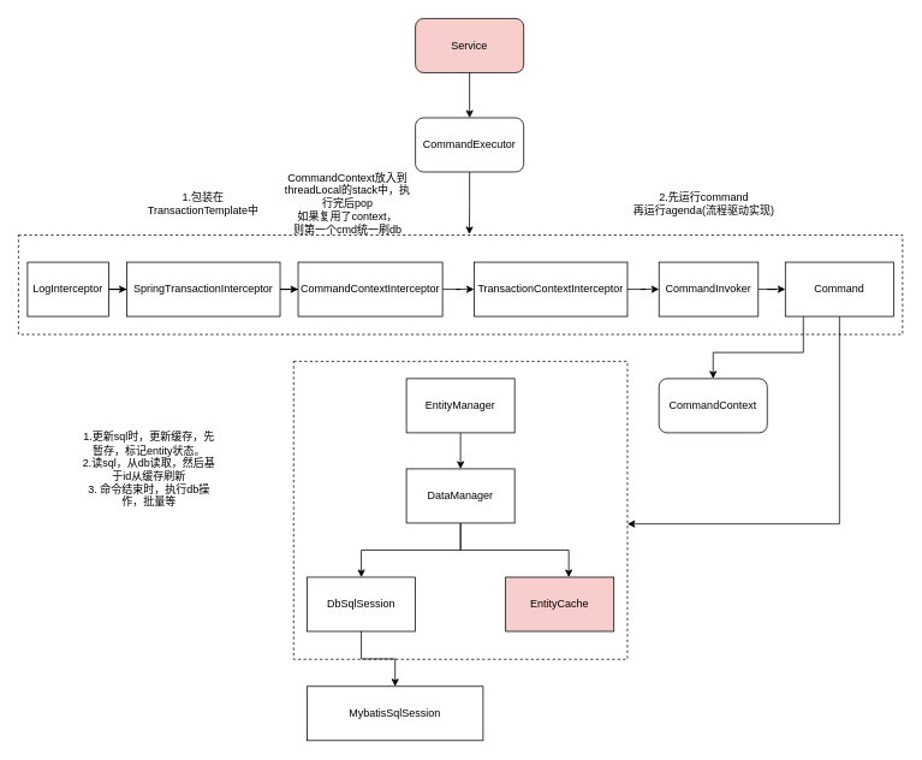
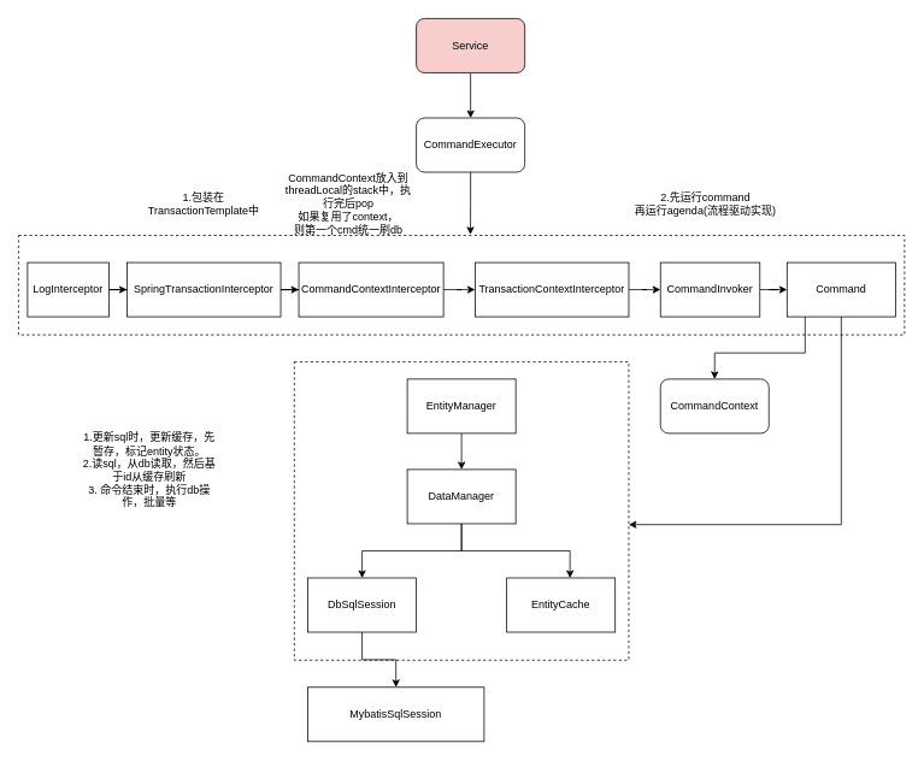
  <mxCell id="0" />
  <mxCell id="1" parent="0" />
  <mxCell id="2" value="" style="rounded=0;whiteSpace=wrap;html=1;dashed=1;" parent="1" vertex="1"><mxGeometry x="20" y="260" width="980" height="110" as="geometry" /></mxCell>
  <mxCell id="3" value="" style="rounded=0;whiteSpace=wrap;html=1;dashed=1;" parent="1" vertex="1"><mxGeometry x="325" y="400" width="370" height="330" as="geometry" /></mxCell>
  <mxCell id="4" value="" style="edgeStyle=orthogonalEdgeStyle;rounded=0;orthogonalLoop=1;jettySize=auto;html=1;" parent="1" source="5" target="8" edge="1"><mxGeometry relative="1" as="geometry" /></mxCell>
  <mxCell id="5" value="EntityManager" style="rounded=0;whiteSpace=wrap;html=1;" parent="1" vertex="1"><mxGeometry x="450" y="419" width="120" height="60" as="geometry" /></mxCell>
  <mxCell id="6" value="" style="edgeStyle=orthogonalEdgeStyle;rounded=0;orthogonalLoop=1;jettySize=auto;html=1;" parent="1" source="8" target="10" edge="1"><mxGeometry relative="1" as="geometry" /></mxCell>
  <mxCell id="7" style="edgeStyle=orthogonalEdgeStyle;rounded=0;orthogonalLoop=1;jettySize=auto;html=1;entryX=0.583;entryY=0;entryDx=0;entryDy=0;entryPerimeter=0;" parent="1" source="8" target="11" edge="1"><mxGeometry relative="1" as="geometry" /></mxCell>
  <mxCell id="8" value="DataManager" style="rounded=0;whiteSpace=wrap;html=1;" parent="1" vertex="1"><mxGeometry x="450" y="519" width="120" height="60" as="geometry" /></mxCell>
  <mxCell id="9" style="edgeStyle=orthogonalEdgeStyle;rounded=0;orthogonalLoop=1;jettySize=auto;html=1;entryX=0.5;entryY=0;entryDx=0;entryDy=0;" parent="1" source="10" target="29" edge="1"><mxGeometry relative="1" as="geometry" /></mxCell>
  <mxCell id="10" value="DbSqlSession" style="rounded=0;whiteSpace=wrap;html=1;" parent="1" vertex="1"><mxGeometry x="340" y="639" width="120" height="60" as="geometry" /></mxCell>
- <mxCell id="11" value="EntityCache" style="rounded=0;whiteSpace=wrap;html=1;fillColor=#f8cecc;" parent="1" vertex="1"><mxGeometry x="560" y="639" width="120" height="60" as="geometry" /></mxCell>
+ <mxCell id="11" value="EntityCache" style="rounded=0;whiteSpace=wrap;html=1;" parent="1" vertex="1"><mxGeometry x="560" y="639" width="120" height="60" as="geometry" /></mxCell>
  <mxCell id="12" style="edgeStyle=orthogonalEdgeStyle;rounded=0;orthogonalLoop=1;jettySize=auto;html=1;entryX=0.5;entryY=0;entryDx=0;entryDy=0;" parent="1" source="13" target="20" edge="1"><mxGeometry relative="1" as="geometry" /></mxCell>
  <mxCell id="13" value="Service" style="rounded=1;whiteSpace=wrap;html=1;fillColor=#f8cecc;" parent="1" vertex="1"><mxGeometry x="460" y="20" width="120" height="60" as="geometry" /></mxCell>
  <mxCell id="14" style="edgeStyle=orthogonalEdgeStyle;rounded=0;orthogonalLoop=1;jettySize=auto;html=1;" parent="1" source="16" target="3" edge="1"><mxGeometry relative="1" as="geometry"><Array as="points"><mxPoint x="930" y="580" /></Array></mxGeometry></mxCell>
  <mxCell id="15" style="edgeStyle=orthogonalEdgeStyle;rounded=0;orthogonalLoop=1;jettySize=auto;html=1;" parent="1" source="16" target="28" edge="1"><mxGeometry relative="1" as="geometry"><Array as="points"><mxPoint x="890" y="390" /><mxPoint x="790" y="390" /></Array></mxGeometry></mxCell>
  <mxCell id="16" value="Command" style="rounded=0;whiteSpace=wrap;html=1;" parent="1" vertex="1"><mxGeometry x="870" y="290" width="120" height="60" as="geometry" /></mxCell>
  <mxCell id="17" style="edgeStyle=orthogonalEdgeStyle;rounded=0;orthogonalLoop=1;jettySize=auto;html=1;entryX=0;entryY=0.5;entryDx=0;entryDy=0;" parent="1" source="18" target="22" edge="1"><mxGeometry relative="1" as="geometry" /></mxCell>
  <mxCell id="18" value="LogInterceptor" style="rounded=0;whiteSpace=wrap;html=1;" parent="1" vertex="1"><mxGeometry x="30" y="290" width="90" height="60" as="geometry" /></mxCell>
  <mxCell id="19" style="edgeStyle=orthogonalEdgeStyle;rounded=0;orthogonalLoop=1;jettySize=auto;html=1;entryX=0.51;entryY=-0.009;entryDx=0;entryDy=0;entryPerimeter=0;" parent="1" source="20" target="2" edge="1"><mxGeometry relative="1" as="geometry" /></mxCell>
  <mxCell id="20" value="CommandExecutor" style="rounded=1;whiteSpace=wrap;html=1;" parent="1" vertex="1"><mxGeometry x="460" y="130" width="120" height="60" as="geometry" /></mxCell>
  <mxCell id="21" style="edgeStyle=orthogonalEdgeStyle;rounded=0;orthogonalLoop=1;jettySize=auto;html=1;" parent="1" source="22" target="24" edge="1"><mxGeometry relative="1" as="geometry" /></mxCell>
  <mxCell id="22" value="SpringTransactionInterceptor" style="rounded=0;whiteSpace=wrap;html=1;" parent="1" vertex="1"><mxGeometry x="140" y="290" width="170" height="60" as="geometry" /></mxCell>
  <mxCell id="23" style="edgeStyle=orthogonalEdgeStyle;rounded=0;orthogonalLoop=1;jettySize=auto;html=1;" parent="1" source="24" target="31" edge="1"><mxGeometry relative="1" as="geometry" /></mxCell>
  <mxCell id="24" value="CommandContextInterceptor" style="rounded=0;whiteSpace=wrap;html=1;" parent="1" vertex="1"><mxGeometry x="330" y="290" width="160" height="60" as="geometry" /></mxCell>
  <mxCell id="25" style="edgeStyle=orthogonalEdgeStyle;rounded=0;orthogonalLoop=1;jettySize=auto;html=1;entryX=0;entryY=0.5;entryDx=0;entryDy=0;" parent="1" source="26" target="16" edge="1"><mxGeometry relative="1" as="geometry" /></mxCell>
  <mxCell id="26" value="CommandInvoker" style="rounded=0;whiteSpace=wrap;html=1;" parent="1" vertex="1"><mxGeometry x="730" y="290" width="110" height="60" as="geometry" /></mxCell>
  <mxCell id="27" value="1.更新sql时，更新缓存，先暂存，标记entity状态。&lt;br&gt;2.读sql，从db读取，然后基于id从缓存刷新&lt;br&gt;3. 命令结束时，执行db操作，批量等" style="text;html=1;strokeColor=none;fillColor=none;align=center;verticalAlign=middle;whiteSpace=wrap;rounded=0;" parent="1" vertex="1"><mxGeometry x="90" y="470" width="150" height="100" as="geometry" /></mxCell>
  <mxCell id="28" value="CommandContext" style="rounded=1;whiteSpace=wrap;html=1;" parent="1" vertex="1"><mxGeometry x="730" y="419" width="120" height="60" as="geometry" /></mxCell>
  <mxCell id="29" value="MybatisSqlSession" style="rounded=0;whiteSpace=wrap;html=1;" parent="1" vertex="1"><mxGeometry x="340" y="760" width="195" height="60" as="geometry" /></mxCell>
  <mxCell id="30" style="edgeStyle=orthogonalEdgeStyle;rounded=0;orthogonalLoop=1;jettySize=auto;html=1;" parent="1" source="31" target="26" edge="1"><mxGeometry relative="1" as="geometry" /></mxCell>
  <mxCell id="31" value="TransactionContextInterceptor" style="rounded=0;whiteSpace=wrap;html=1;" parent="1" vertex="1"><mxGeometry x="525" y="290" width="170" height="60" as="geometry" /></mxCell>
  <mxCell id="32" value="1.包装在TransactionTemplate中" style="text;html=1;strokeColor=none;fillColor=none;align=center;verticalAlign=middle;whiteSpace=wrap;rounded=0;" parent="1" vertex="1"><mxGeometry x="155" y="210" width="140" height="30" as="geometry" /></mxCell>
  <mxCell id="33" value="2.先运行command&lt;br&gt;再运行agenda(流程驱动实现)" style="text;html=1;strokeColor=none;fillColor=none;align=center;verticalAlign=middle;whiteSpace=wrap;rounded=0;" parent="1" vertex="1"><mxGeometry x="690" y="210" width="180" height="30" as="geometry" /></mxCell>
  <mxCell id="34" value="CommandContext放入到threadLocal的stack中，执行完后pop&lt;br&gt;如果复用了context，&lt;br&gt;则第一个cmd统一刷db" style="text;html=1;strokeColor=none;fillColor=none;align=center;verticalAlign=middle;whiteSpace=wrap;rounded=0;" vertex="1" parent="1"><mxGeometry x="310" y="210" width="150" height="30" as="geometry" /></mxCell>
